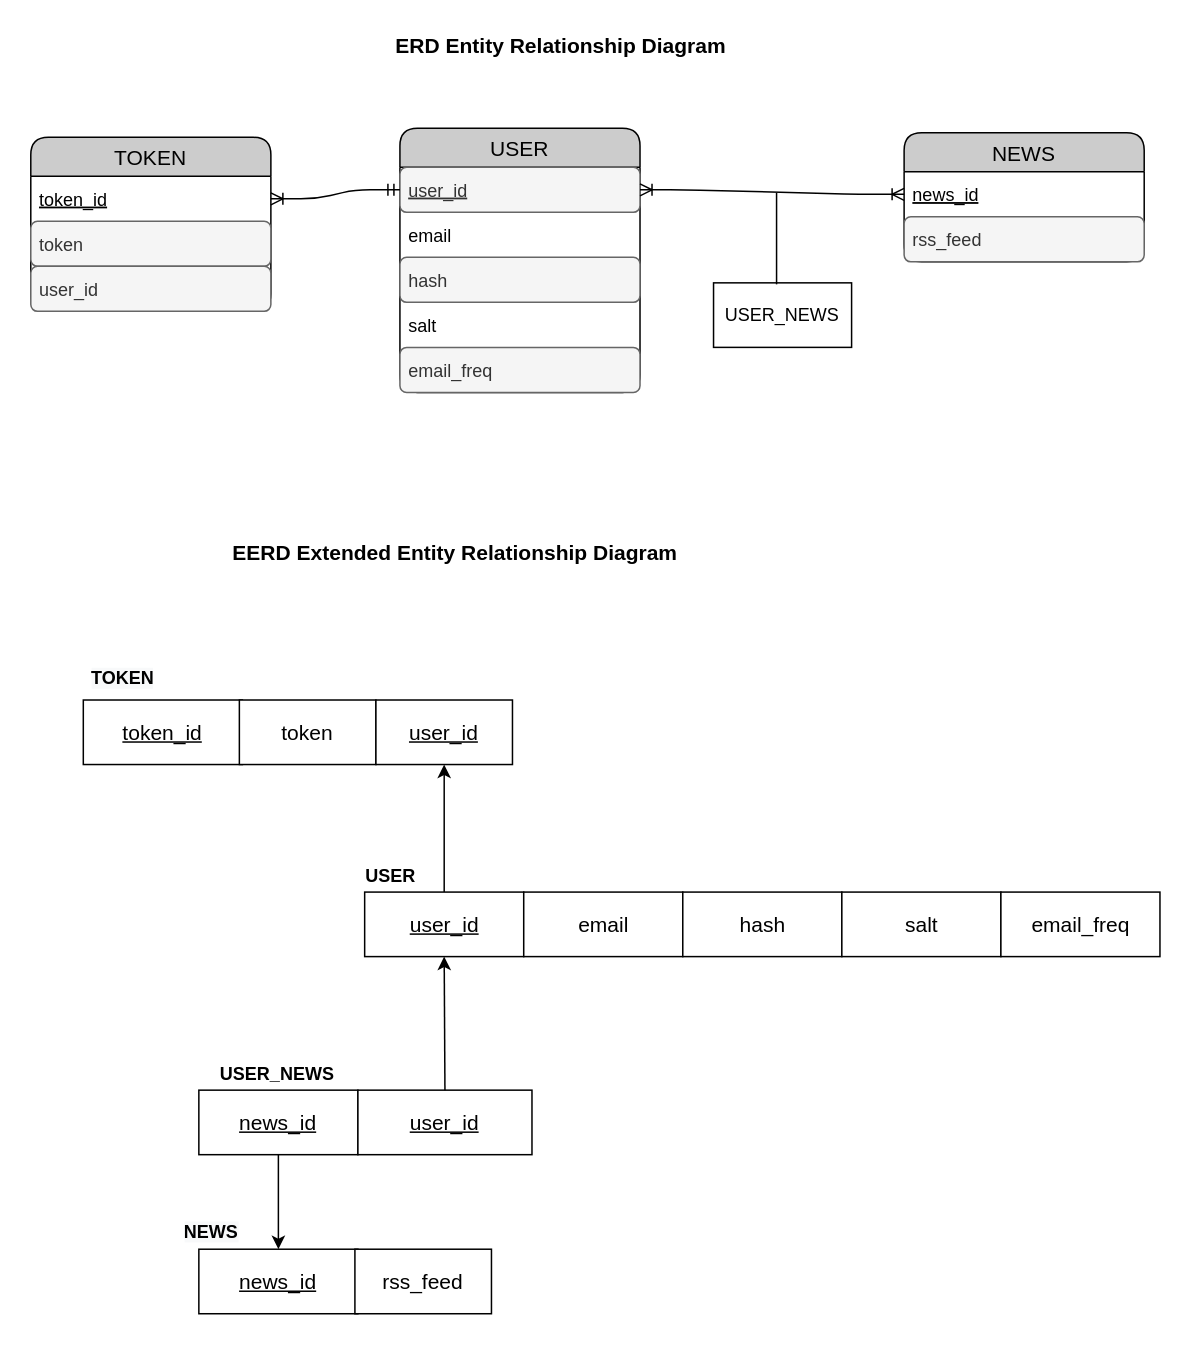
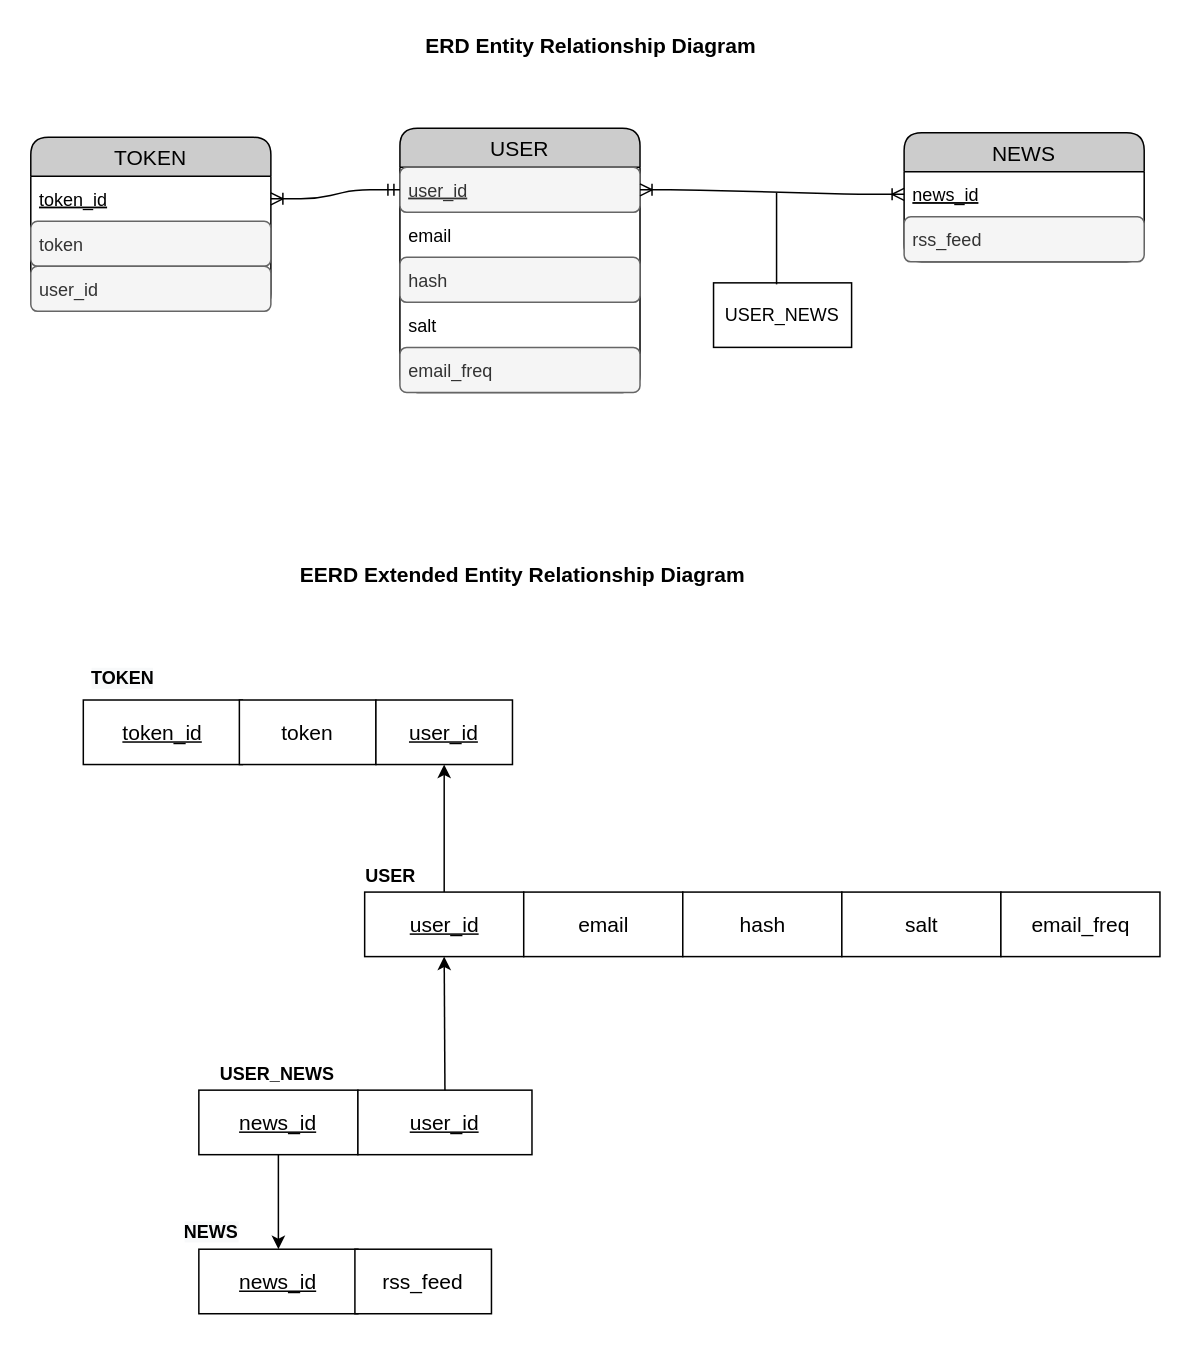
  <mxCell id="0" />
  <mxCell id="1" parent="0" />
  <mxCell id="2" value="USER" style="swimlane;fontStyle=0;childLayout=stackLayout;horizontal=1;startSize=26;horizontalStack=0;resizeParent=1;resizeParentMax=0;resizeLast=0;collapsible=1;marginBottom=0;align=center;fontSize=14;rounded=1;fillColor=#CCCCCC;verticalAlign=middle;" parent="1" vertex="1"><mxGeometry x="266" y="85" width="160" height="176" as="geometry" /></mxCell>
  <mxCell id="3" value="user_id" style="text;strokeColor=#666666;fillColor=#f5f5f5;spacingLeft=4;spacingRight=4;overflow=hidden;rotatable=0;points=[[0,0.5],[1,0.5]];portConstraint=eastwest;fontSize=12;rounded=1;fontStyle=4;verticalAlign=middle;horizontal=1;align=left;spacing=2;spacingBottom=0;fontColor=#333333;" parent="2" vertex="1"><mxGeometry y="26" width="160" height="30" as="geometry" /></mxCell>
  <mxCell id="4" value="email" style="text;strokeColor=none;fillColor=none;spacingLeft=4;spacingRight=4;overflow=hidden;rotatable=0;points=[[0,0.5],[1,0.5]];portConstraint=eastwest;fontSize=12;rounded=1;verticalAlign=middle;" parent="2" vertex="1"><mxGeometry y="56" width="160" height="30" as="geometry" /></mxCell>
  <mxCell id="5" value="hash" style="text;strokeColor=#666666;fillColor=#f5f5f5;spacingLeft=4;spacingRight=4;overflow=hidden;rotatable=0;points=[[0,0.5],[1,0.5]];portConstraint=eastwest;fontSize=12;rounded=1;fontColor=#333333;verticalAlign=middle;" parent="2" vertex="1"><mxGeometry y="86" width="160" height="30" as="geometry" /></mxCell>
  <mxCell id="6" value="salt" style="text;strokeColor=none;fillColor=none;spacingLeft=4;spacingRight=4;overflow=hidden;rotatable=0;points=[[0,0.5],[1,0.5]];portConstraint=eastwest;fontSize=12;rounded=1;verticalAlign=middle;" parent="2" vertex="1"><mxGeometry y="116" width="160" height="30" as="geometry" /></mxCell>
  <mxCell id="7" value="email_freq" style="text;strokeColor=#666666;fillColor=#f5f5f5;spacingLeft=4;spacingRight=4;overflow=hidden;rotatable=0;points=[[0,0.5],[1,0.5]];portConstraint=eastwest;fontSize=12;rounded=1;fontColor=#333333;verticalAlign=middle;" vertex="1" parent="2"><mxGeometry y="146" width="160" height="30" as="geometry" /></mxCell>
  <mxCell id="8" value="&lt;u&gt;user_id&lt;/u&gt;" style="rounded=0;whiteSpace=wrap;html=1;fontSize=14;" parent="1" vertex="1"><mxGeometry x="242.5" y="594" width="106" height="43" as="geometry" /></mxCell>
  <mxCell id="9" value="email" style="rounded=0;whiteSpace=wrap;html=1;fontSize=14;" parent="1" vertex="1"><mxGeometry x="348.5" y="594" width="106" height="43" as="geometry" /></mxCell>
- <mxCell id="10" value="&lt;b&gt;ERD Entity Relationship Diagram&lt;/b&gt;" style="text;html=1;strokeColor=none;fillColor=none;align=center;verticalAlign=middle;whiteSpace=wrap;rounded=0;fontSize=14;" parent="1" vertex="1"><mxGeometry x="240" y="20" width="267" height="20" as="geometry" /></mxCell>
- <mxCell id="11" value="&lt;b&gt;EERD Extended Entity Relationship Diagram&lt;/b&gt;" style="text;html=1;strokeColor=none;fillColor=none;align=center;verticalAlign=middle;whiteSpace=wrap;rounded=0;fontSize=14;" parent="1" vertex="1"><mxGeometry x="69" y="358" width="468" height="20" as="geometry" /></mxCell>
+ <mxCell id="10" value="&lt;b&gt;ERD Entity Relationship Diagram&lt;/b&gt;" style="text;html=1;strokeColor=none;fillColor=none;align=center;verticalAlign=middle;whiteSpace=wrap;rounded=0;fontSize=14;" parent="1" vertex="1"><mxGeometry x="260" y="20" width="267" height="20" as="geometry" /></mxCell>
+ <mxCell id="11" value="&lt;b&gt;EERD Extended Entity Relationship Diagram&lt;/b&gt;" style="text;html=1;strokeColor=none;fillColor=none;align=center;verticalAlign=middle;whiteSpace=wrap;rounded=0;fontSize=14;" parent="1" vertex="1"><mxGeometry x="114" y="373" width="468" height="20" as="geometry" /></mxCell>
  <mxCell id="12" value="NEWS" style="swimlane;fontStyle=0;childLayout=stackLayout;horizontal=1;startSize=26;horizontalStack=0;resizeParent=1;resizeParentMax=0;resizeLast=0;collapsible=1;marginBottom=0;align=center;fontSize=14;rounded=1;fillColor=#CCCCCC;verticalAlign=middle;" parent="1" vertex="1"><mxGeometry x="602" y="88" width="160" height="86" as="geometry" /></mxCell>
  <mxCell id="13" value="news_id" style="text;strokeColor=none;fillColor=none;spacingLeft=4;spacingRight=4;overflow=hidden;rotatable=0;points=[[0,0.5],[1,0.5]];portConstraint=eastwest;fontSize=12;rounded=1;fontStyle=4;verticalAlign=middle;horizontal=1;align=left;spacing=2;spacingBottom=0;" parent="12" vertex="1"><mxGeometry y="26" width="160" height="30" as="geometry" /></mxCell>
  <mxCell id="14" value="rss_feed" style="text;strokeColor=#666666;fillColor=#f5f5f5;spacingLeft=4;spacingRight=4;overflow=hidden;rotatable=0;points=[[0,0.5],[1,0.5]];portConstraint=eastwest;fontSize=12;rounded=1;fontColor=#333333;verticalAlign=middle;" parent="12" vertex="1"><mxGeometry y="56" width="160" height="30" as="geometry" /></mxCell>
  <mxCell id="15" value="&lt;u&gt;news_id&lt;/u&gt;" style="rounded=0;whiteSpace=wrap;html=1;fontSize=14;" parent="1" vertex="1"><mxGeometry x="132" y="832" width="106" height="43" as="geometry" /></mxCell>
  <mxCell id="16" value="rss_feed" style="rounded=0;whiteSpace=wrap;html=1;fontSize=14;" parent="1" vertex="1"><mxGeometry x="236" y="832" width="91" height="43" as="geometry" /></mxCell>
  <mxCell id="17" value="" style="edgeStyle=entityRelationEdgeStyle;fontSize=12;html=1;endArrow=ERoneToMany;startArrow=ERoneToMany;exitX=1;exitY=0.5;exitDx=0;exitDy=0;entryX=0;entryY=0.5;entryDx=0;entryDy=0;" parent="1" source="3" target="13" edge="1"><mxGeometry width="100" height="100" relative="1" as="geometry"><mxPoint x="558" y="381" as="sourcePoint" /><mxPoint x="573" y="144" as="targetPoint" /></mxGeometry></mxCell>
  <mxCell id="18" value="&lt;u&gt;news_id&lt;/u&gt;" style="rounded=0;whiteSpace=wrap;html=1;fontSize=14;" parent="1" vertex="1"><mxGeometry x="132" y="726" width="106" height="43" as="geometry" /></mxCell>
  <mxCell id="19" value="&lt;u&gt;user_id&lt;/u&gt;" style="rounded=0;whiteSpace=wrap;html=1;fontSize=14;" parent="1" vertex="1"><mxGeometry x="238" y="726" width="116" height="43" as="geometry" /></mxCell>
  <mxCell id="20" value="" style="endArrow=classic;html=1;fontSize=14;exitX=0.5;exitY=0;exitDx=0;exitDy=0;entryX=0.5;entryY=1;entryDx=0;entryDy=0;" parent="1" source="19" target="8" edge="1"><mxGeometry width="50" height="50" relative="1" as="geometry"><mxPoint x="155" y="536" as="sourcePoint" /><mxPoint x="205" y="486" as="targetPoint" /></mxGeometry></mxCell>
  <mxCell id="21" value="" style="endArrow=classic;html=1;fontSize=14;exitX=0.5;exitY=1;exitDx=0;exitDy=0;entryX=0.5;entryY=0;entryDx=0;entryDy=0;" parent="1" source="18" target="15" edge="1"><mxGeometry width="50" height="50" relative="1" as="geometry"><mxPoint x="338" y="751" as="sourcePoint" /><mxPoint x="377" y="680" as="targetPoint" /></mxGeometry></mxCell>
  <mxCell id="22" value="&lt;b&gt;USER&lt;/b&gt;" style="text;html=1;strokeColor=none;fillColor=none;align=center;verticalAlign=middle;whiteSpace=wrap;rounded=0;" parent="1" vertex="1"><mxGeometry x="240" y="574" width="40" height="20" as="geometry" /></mxCell>
  <mxCell id="23" value="&lt;b style=&quot;color: rgb(0 , 0 , 0) ; font-family: &amp;#34;helvetica&amp;#34; ; font-size: 12px ; font-style: normal ; letter-spacing: normal ; text-indent: 0px ; text-transform: none ; word-spacing: 0px ; background-color: rgb(248 , 249 , 250)&quot;&gt;NEWS&lt;/b&gt;" style="text;whiteSpace=wrap;html=1;align=center;" parent="1" vertex="1"><mxGeometry x="114" y="807" width="53" height="28" as="geometry" /></mxCell>
  <mxCell id="24" value="&lt;b&gt;USER_NEWS&lt;/b&gt;" style="text;html=1;strokeColor=none;fillColor=none;align=center;verticalAlign=middle;whiteSpace=wrap;rounded=0;" parent="1" vertex="1"><mxGeometry x="132" y="706" width="105" height="20" as="geometry" /></mxCell>
  <mxCell id="25" value="hash" style="rounded=0;whiteSpace=wrap;html=1;fontSize=14;" parent="1" vertex="1"><mxGeometry x="454.5" y="594" width="106" height="43" as="geometry" /></mxCell>
  <mxCell id="26" value="salt" style="rounded=0;whiteSpace=wrap;html=1;fontSize=14;" parent="1" vertex="1"><mxGeometry x="560.5" y="594" width="106" height="43" as="geometry" /></mxCell>
  <mxCell id="27" value="TOKEN" style="swimlane;fontStyle=0;childLayout=stackLayout;horizontal=1;startSize=26;horizontalStack=0;resizeParent=1;resizeParentMax=0;resizeLast=0;collapsible=1;marginBottom=0;align=center;fontSize=14;rounded=1;fillColor=#CCCCCC;verticalAlign=middle;" parent="1" vertex="1"><mxGeometry x="20" y="91" width="160" height="116" as="geometry" /></mxCell>
  <mxCell id="28" value="token_id" style="text;strokeColor=none;fillColor=none;spacingLeft=4;spacingRight=4;overflow=hidden;rotatable=0;points=[[0,0.5],[1,0.5]];portConstraint=eastwest;fontSize=12;rounded=1;fontStyle=4;verticalAlign=middle;horizontal=1;align=left;spacing=2;spacingBottom=0;" parent="27" vertex="1"><mxGeometry y="26" width="160" height="30" as="geometry" /></mxCell>
  <mxCell id="29" value="token" style="text;strokeColor=#666666;fillColor=#f5f5f5;spacingLeft=4;spacingRight=4;overflow=hidden;rotatable=0;points=[[0,0.5],[1,0.5]];portConstraint=eastwest;fontSize=12;rounded=1;fontColor=#333333;verticalAlign=middle;" parent="27" vertex="1"><mxGeometry y="56" width="160" height="30" as="geometry" /></mxCell>
  <mxCell id="30" value="user_id" style="text;strokeColor=#666666;fillColor=#f5f5f5;spacingLeft=4;spacingRight=4;overflow=hidden;rotatable=0;points=[[0,0.5],[1,0.5]];portConstraint=eastwest;fontSize=12;rounded=1;fontColor=#333333;verticalAlign=middle;" parent="27" vertex="1"><mxGeometry y="86" width="160" height="30" as="geometry" /></mxCell>
  <mxCell id="31" value="" style="edgeStyle=entityRelationEdgeStyle;fontSize=12;html=1;endArrow=ERmandOne;startArrow=ERoneToMany;exitX=1;exitY=0.5;exitDx=0;exitDy=0;entryX=0;entryY=0.5;entryDx=0;entryDy=0;endFill=0;" parent="1" source="28" target="3" edge="1"><mxGeometry width="100" height="100" relative="1" as="geometry"><mxPoint x="632" y="255" as="sourcePoint" /><mxPoint x="742" y="255" as="targetPoint" /></mxGeometry></mxCell>
  <mxCell id="32" value="&lt;u&gt;token_id&lt;/u&gt;" style="rounded=0;whiteSpace=wrap;html=1;fontSize=14;" parent="1" vertex="1"><mxGeometry x="55" y="466" width="106" height="43" as="geometry" /></mxCell>
  <mxCell id="33" value="token" style="rounded=0;whiteSpace=wrap;html=1;fontSize=14;" parent="1" vertex="1"><mxGeometry x="159" y="466" width="91" height="43" as="geometry" /></mxCell>
  <mxCell id="34" value="&lt;b style=&quot;color: rgb(0 , 0 , 0) ; font-family: &amp;#34;helvetica&amp;#34; ; font-size: 12px ; font-style: normal ; letter-spacing: normal ; text-indent: 0px ; text-transform: none ; word-spacing: 0px ; background-color: rgb(248 , 249 , 250)&quot;&gt;TOKEN&lt;/b&gt;" style="text;whiteSpace=wrap;html=1;align=center;" parent="1" vertex="1"><mxGeometry x="55" y="438" width="53" height="28" as="geometry" /></mxCell>
  <mxCell id="35" value="&lt;u&gt;user_id&lt;/u&gt;" style="rounded=0;whiteSpace=wrap;html=1;fontSize=14;" parent="1" vertex="1"><mxGeometry x="250" y="466" width="91" height="43" as="geometry" /></mxCell>
  <mxCell id="36" value="email_freq" style="rounded=0;whiteSpace=wrap;html=1;fontSize=14;" vertex="1" parent="1"><mxGeometry x="666.5" y="594" width="106" height="43" as="geometry" /></mxCell>
  <mxCell id="37" value="" style="endArrow=classic;html=1;fontSize=14;exitX=0.5;exitY=0;exitDx=0;exitDy=0;entryX=0.5;entryY=1;entryDx=0;entryDy=0;" edge="1" parent="1" source="8" target="35"><mxGeometry width="50" height="50" relative="1" as="geometry"><mxPoint x="480.5" y="734" as="sourcePoint" /><mxPoint x="480" y="645" as="targetPoint" /></mxGeometry></mxCell>
  <mxCell id="38" value="USER_NEWS" style="rounded=0;whiteSpace=wrap;html=1;" vertex="1" parent="1"><mxGeometry x="475" y="188" width="92" height="43" as="geometry" /></mxCell>
  <mxCell id="39" value="" style="endArrow=none;html=1;" edge="1" parent="1"><mxGeometry width="50" height="50" relative="1" as="geometry"><mxPoint x="517" y="189" as="sourcePoint" /><mxPoint x="517" y="128" as="targetPoint" /></mxGeometry></mxCell>
